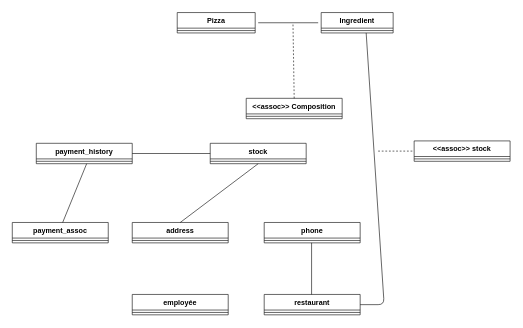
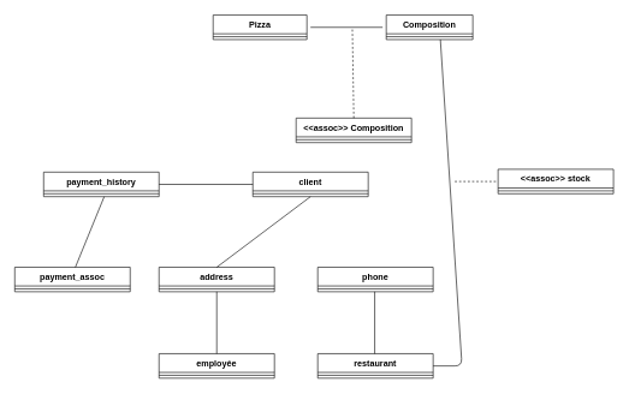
  <mxCell id="0" />
  <mxCell id="1" parent="0" />
  <mxCell id="2" value="" style="line;strokeWidth=1;fillColor=none;align=left;verticalAlign=middle;spacingTop=-1;spacingLeft=3;spacingRight=3;rotatable=0;labelPosition=right;points=[];portConstraint=eastwest;" vertex="1" parent="1"><mxGeometry x="430" y="33" width="100" height="8" as="geometry" /></mxCell>
  <mxCell id="3" value="Pizza" style="swimlane;fontStyle=1;align=center;verticalAlign=top;childLayout=stackLayout;horizontal=1;startSize=26;horizontalStack=0;resizeParent=1;resizeParentMax=0;resizeLast=0;collapsible=1;marginBottom=0;gradientColor=none;" vertex="1" parent="1"><mxGeometry x="295" y="20" width="130" height="34" as="geometry" /></mxCell>
  <mxCell id="4" value="" style="line;strokeWidth=1;fillColor=none;align=left;verticalAlign=middle;spacingTop=-1;spacingLeft=3;spacingRight=3;rotatable=0;labelPosition=right;points=[];portConstraint=eastwest;" vertex="1" parent="3"><mxGeometry y="26" width="130" height="8" as="geometry" /></mxCell>
- <mxCell id="5" value="Ingredient" style="swimlane;fontStyle=1;align=center;verticalAlign=top;childLayout=stackLayout;horizontal=1;startSize=26;horizontalStack=0;resizeParent=1;resizeParentMax=0;resizeLast=0;collapsible=1;marginBottom=0;gradientColor=none;" vertex="1" parent="1"><mxGeometry x="535" y="20" width="120" height="34" as="geometry" /></mxCell>
+ <mxCell id="5" value="Composition" style="swimlane;fontStyle=1;align=center;verticalAlign=top;childLayout=stackLayout;horizontal=1;startSize=26;horizontalStack=0;resizeParent=1;resizeParentMax=0;resizeLast=0;collapsible=1;marginBottom=0;gradientColor=none;" vertex="1" parent="1"><mxGeometry x="535" y="20" width="120" height="34" as="geometry" /></mxCell>
  <mxCell id="6" value="" style="line;strokeWidth=1;fillColor=none;align=left;verticalAlign=middle;spacingTop=-1;spacingLeft=3;spacingRight=3;rotatable=0;labelPosition=right;points=[];portConstraint=eastwest;" vertex="1" parent="5"><mxGeometry y="26" width="120" height="8" as="geometry" /></mxCell>
  <mxCell id="7" value="&lt;&lt;assoc&gt;&gt; stock" style="swimlane;fontStyle=1;align=center;verticalAlign=top;childLayout=stackLayout;horizontal=1;startSize=26;horizontalStack=0;resizeParent=1;resizeParentMax=0;resizeLast=0;collapsible=1;marginBottom=0;gradientColor=none;" vertex="1" parent="1"><mxGeometry x="690" y="234" width="160" height="34" as="geometry" /></mxCell>
  <mxCell id="8" value="" style="line;strokeWidth=1;fillColor=none;align=left;verticalAlign=middle;spacingTop=-1;spacingLeft=3;spacingRight=3;rotatable=0;labelPosition=right;points=[];portConstraint=eastwest;" vertex="1" parent="7"><mxGeometry y="26" width="160" height="8" as="geometry" /></mxCell>
  <mxCell id="9" value="&lt;&lt;assoc&gt;&gt; Composition" style="swimlane;fontStyle=1;align=center;verticalAlign=top;childLayout=stackLayout;horizontal=1;startSize=26;horizontalStack=0;resizeParent=1;resizeParentMax=0;resizeLast=0;collapsible=1;marginBottom=0;gradientColor=none;" vertex="1" parent="1"><mxGeometry x="410" y="163" width="160" height="34" as="geometry" /></mxCell>
  <mxCell id="10" value="" style="line;strokeWidth=1;fillColor=none;align=left;verticalAlign=middle;spacingTop=-1;spacingLeft=3;spacingRight=3;rotatable=0;labelPosition=right;points=[];portConstraint=eastwest;" vertex="1" parent="9"><mxGeometry y="26" width="160" height="8" as="geometry" /></mxCell>
- <mxCell id="11" value="stock" style="swimlane;fontStyle=1;align=center;verticalAlign=top;childLayout=stackLayout;horizontal=1;startSize=26;horizontalStack=0;resizeParent=1;resizeParentMax=0;resizeLast=0;collapsible=1;marginBottom=0;gradientColor=none;" vertex="1" parent="1"><mxGeometry x="350" y="238" width="160" height="34" as="geometry" /></mxCell>
+ <mxCell id="11" value="client" style="swimlane;fontStyle=1;align=center;verticalAlign=top;childLayout=stackLayout;horizontal=1;startSize=26;horizontalStack=0;resizeParent=1;resizeParentMax=0;resizeLast=0;collapsible=1;marginBottom=0;gradientColor=none;" vertex="1" parent="1"><mxGeometry x="350" y="238" width="160" height="34" as="geometry" /></mxCell>
  <mxCell id="12" value="" style="line;strokeWidth=1;fillColor=none;align=left;verticalAlign=middle;spacingTop=-1;spacingLeft=3;spacingRight=3;rotatable=0;labelPosition=right;points=[];portConstraint=eastwest;" vertex="1" parent="11"><mxGeometry y="26" width="160" height="8" as="geometry" /></mxCell>
  <mxCell id="13" value="payment_history" style="swimlane;fontStyle=1;align=center;verticalAlign=top;childLayout=stackLayout;horizontal=1;startSize=26;horizontalStack=0;resizeParent=1;resizeParentMax=0;resizeLast=0;collapsible=1;marginBottom=0;gradientColor=none;" vertex="1" parent="1"><mxGeometry x="60" y="238" width="160" height="34" as="geometry" /></mxCell>
  <mxCell id="14" value="" style="line;strokeWidth=1;fillColor=none;align=left;verticalAlign=middle;spacingTop=-1;spacingLeft=3;spacingRight=3;rotatable=0;labelPosition=right;points=[];portConstraint=eastwest;" vertex="1" parent="13"><mxGeometry y="26" width="160" height="8" as="geometry" /></mxCell>
  <mxCell id="15" value="payment_assoc" style="swimlane;fontStyle=1;align=center;verticalAlign=top;childLayout=stackLayout;horizontal=1;startSize=26;horizontalStack=0;resizeParent=1;resizeParentMax=0;resizeLast=0;collapsible=1;marginBottom=0;gradientColor=none;" vertex="1" parent="1"><mxGeometry x="20" y="370" width="160" height="34" as="geometry" /></mxCell>
  <mxCell id="16" value="" style="line;strokeWidth=1;fillColor=none;align=left;verticalAlign=middle;spacingTop=-1;spacingLeft=3;spacingRight=3;rotatable=0;labelPosition=right;points=[];portConstraint=eastwest;" vertex="1" parent="15"><mxGeometry y="26" width="160" height="8" as="geometry" /></mxCell>
  <mxCell id="17" value="address" style="swimlane;fontStyle=1;align=center;verticalAlign=top;childLayout=stackLayout;horizontal=1;startSize=26;horizontalStack=0;resizeParent=1;resizeParentMax=0;resizeLast=0;collapsible=1;marginBottom=0;gradientColor=none;" vertex="1" parent="1"><mxGeometry x="220" y="370" width="160" height="34" as="geometry" /></mxCell>
  <mxCell id="18" value="" style="line;strokeWidth=1;fillColor=none;align=left;verticalAlign=middle;spacingTop=-1;spacingLeft=3;spacingRight=3;rotatable=0;labelPosition=right;points=[];portConstraint=eastwest;" vertex="1" parent="17"><mxGeometry y="26" width="160" height="8" as="geometry" /></mxCell>
  <mxCell id="19" value="phone" style="swimlane;fontStyle=1;align=center;verticalAlign=top;childLayout=stackLayout;horizontal=1;startSize=26;horizontalStack=0;resizeParent=1;resizeParentMax=0;resizeLast=0;collapsible=1;marginBottom=0;gradientColor=none;" vertex="1" parent="1"><mxGeometry x="440" y="370" width="160" height="34" as="geometry" /></mxCell>
  <mxCell id="20" value="" style="line;strokeWidth=1;fillColor=none;align=left;verticalAlign=middle;spacingTop=-1;spacingLeft=3;spacingRight=3;rotatable=0;labelPosition=right;points=[];portConstraint=eastwest;" vertex="1" parent="19"><mxGeometry y="26" width="160" height="8" as="geometry" /></mxCell>
  <mxCell id="21" value="" style="endArrow=none;html=1;entryX=0.525;entryY=1;entryDx=0;entryDy=0;entryPerimeter=0;" edge="1" parent="1" target="14"><mxGeometry width="50" height="50" relative="1" as="geometry"><mxPoint x="104" y="370" as="sourcePoint" /><mxPoint x="110" y="309" as="targetPoint" /></mxGeometry></mxCell>
  <mxCell id="22" value="" style="endArrow=none;html=1;exitX=0.5;exitY=0;exitDx=0;exitDy=0;entryX=0.5;entryY=1;entryDx=0;entryDy=0;" edge="1" parent="1" source="17" target="11"><mxGeometry width="50" height="50" relative="1" as="geometry"><mxPoint x="280" y="359" as="sourcePoint" /><mxPoint x="330" y="309" as="targetPoint" /></mxGeometry></mxCell>
  <mxCell id="23" value="employée" style="swimlane;fontStyle=1;align=center;verticalAlign=top;childLayout=stackLayout;horizontal=1;startSize=26;horizontalStack=0;resizeParent=1;resizeParentMax=0;resizeLast=0;collapsible=1;marginBottom=0;gradientColor=none;" vertex="1" parent="1"><mxGeometry x="220" y="490" width="160" height="34" as="geometry" /></mxCell>
  <mxCell id="24" value="" style="line;strokeWidth=1;fillColor=none;align=left;verticalAlign=middle;spacingTop=-1;spacingLeft=3;spacingRight=3;rotatable=0;labelPosition=right;points=[];portConstraint=eastwest;" vertex="1" parent="23"><mxGeometry y="26" width="160" height="8" as="geometry" /></mxCell>
  <mxCell id="25" value="restaurant" style="swimlane;fontStyle=1;align=center;verticalAlign=top;childLayout=stackLayout;horizontal=1;startSize=26;horizontalStack=0;resizeParent=1;resizeParentMax=0;resizeLast=0;collapsible=1;marginBottom=0;gradientColor=none;" vertex="1" parent="1"><mxGeometry x="440" y="490" width="160" height="34" as="geometry" /></mxCell>
  <mxCell id="26" value="" style="line;strokeWidth=1;fillColor=none;align=left;verticalAlign=middle;spacingTop=-1;spacingLeft=3;spacingRight=3;rotatable=0;labelPosition=right;points=[];portConstraint=eastwest;" vertex="1" parent="25"><mxGeometry y="26" width="160" height="8" as="geometry" /></mxCell>
+ <mxCell id="27" value="" style="endArrow=none;html=1;exitX=0.5;exitY=0;exitDx=0;exitDy=0;entryX=0.5;entryY=1;entryDx=0;entryDy=0;" edge="1" parent="1" source="23" target="17"><mxGeometry width="50" height="50" relative="1" as="geometry"><mxPoint x="280" y="470" as="sourcePoint" /><mxPoint x="330" y="420" as="targetPoint" /></mxGeometry></mxCell>
  <mxCell id="28" value="" style="endArrow=none;html=1;exitX=0.5;exitY=0;exitDx=0;exitDy=0;entryX=0.5;entryY=1;entryDx=0;entryDy=0;" edge="1" parent="1"><mxGeometry width="50" height="50" relative="1" as="geometry"><mxPoint x="519" y="490" as="sourcePoint" /><mxPoint x="519" y="404" as="targetPoint" /></mxGeometry></mxCell>
  <mxCell id="29" value="" style="endArrow=none;html=1;exitX=1;exitY=0.5;exitDx=0;exitDy=0;" edge="1" parent="1" source="25"><mxGeometry width="50" height="50" relative="1" as="geometry"><mxPoint x="660" y="429" as="sourcePoint" /><mxPoint x="610" y="54" as="targetPoint" /><Array as="points"><mxPoint x="640" y="507" /></Array></mxGeometry></mxCell>
  <mxCell id="30" value="" style="endArrow=none;dashed=1;html=1;exitX=0.5;exitY=0;exitDx=0;exitDy=0;entryX=0.58;entryY=0.75;entryDx=0;entryDy=0;entryPerimeter=0;" edge="1" parent="1" source="9" target="2"><mxGeometry width="50" height="50" relative="1" as="geometry"><mxPoint x="520" y="100" as="sourcePoint" /><mxPoint y="50" as="targetPoint" x="570" /></mxGeometry></mxCell>
  <mxCell id="31" value="" style="endArrow=none;dashed=1;html=1;entryX=0;entryY=0.5;entryDx=0;entryDy=0;" edge="1" parent="1" target="7"><mxGeometry width="50" height="50" relative="1" as="geometry"><mxPoint x="630" y="251" as="sourcePoint" /><mxPoint x="680" y="234" as="targetPoint" /></mxGeometry></mxCell>
  <mxCell id="32" value="" style="endArrow=none;html=1;entryX=0;entryY=0.5;entryDx=0;entryDy=0;exitX=1;exitY=0.5;exitDx=0;exitDy=0;" edge="1" parent="1" source="13" target="11"><mxGeometry width="50" height="50" relative="1" as="geometry"><mxPoint x="230" y="276" as="sourcePoint" /><mxPoint x="280" y="226" as="targetPoint" /></mxGeometry></mxCell>
